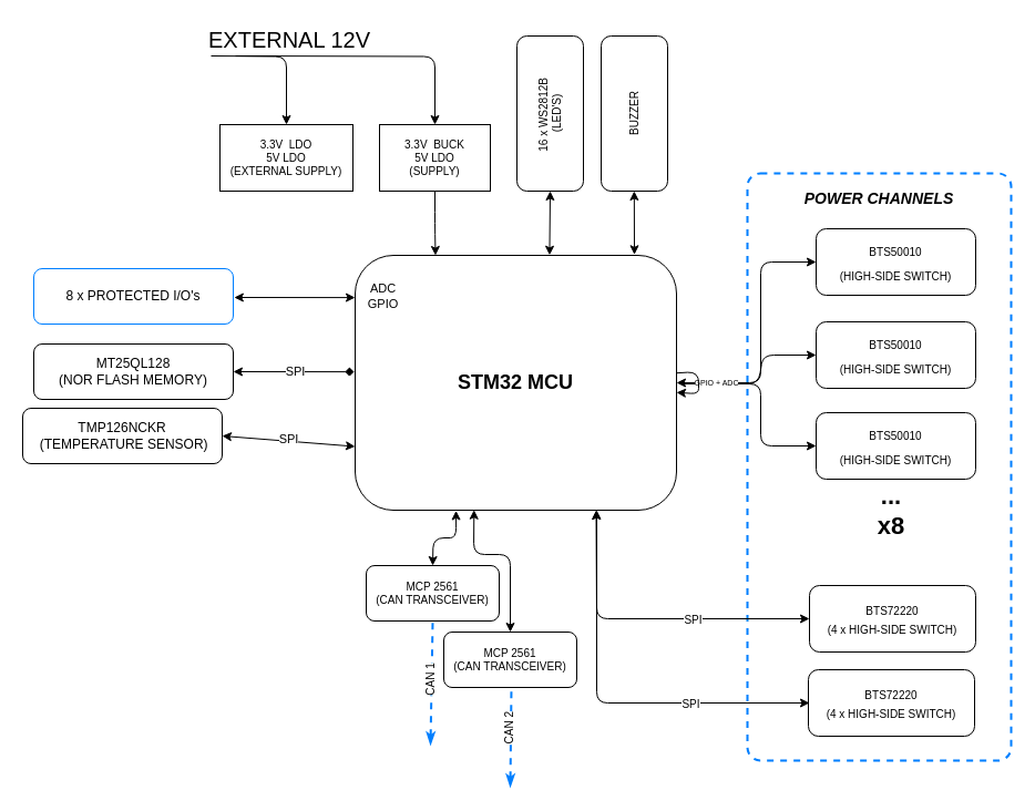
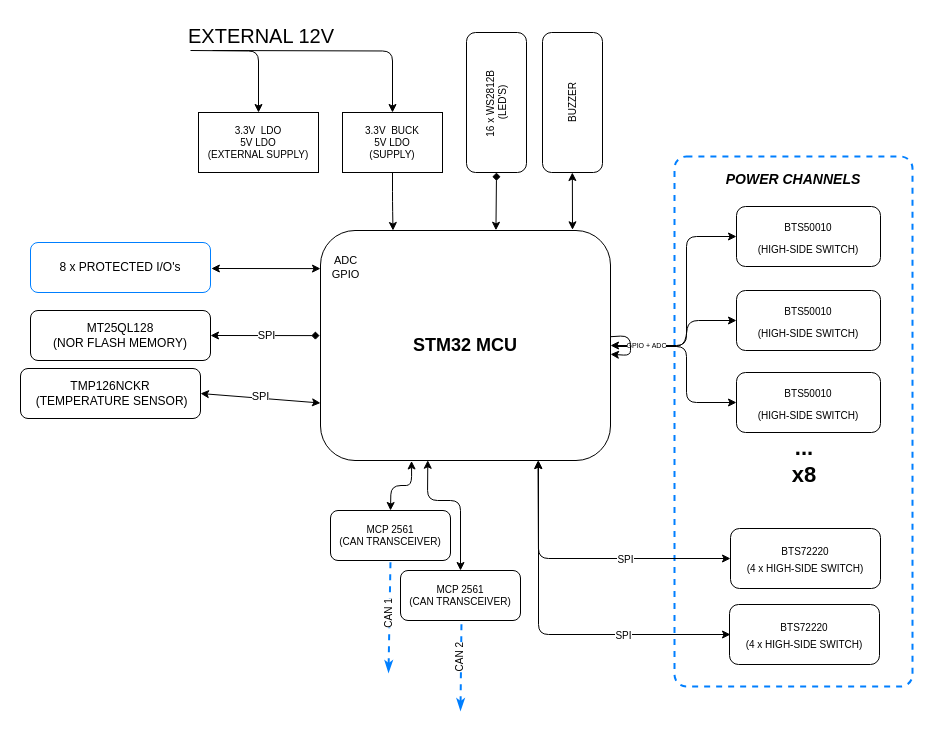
  <mxCell id="0" />
  <mxCell id="1" parent="0" />
  <mxCell id="2" value="" style="rounded=1;whiteSpace=wrap;html=1;shadow=0;glass=0;sketch=0;fontSize=8;strokeWidth=2;fillColor=none;dashed=1;strokeColor=#007FFF;perimeterSpacing=0;arcSize=5;" parent="1" vertex="1"><mxGeometry x="674" y="156" width="238" height="530" as="geometry" /></mxCell>
  <mxCell id="3" value="&lt;b&gt;&lt;font style=&quot;font-size: 18px;&quot;&gt;STM32 MCU&lt;/font&gt;&lt;/b&gt;" style="rounded=1;whiteSpace=wrap;html=1;" parent="1" vertex="1"><mxGeometry x="320" y="230" width="290" height="230" as="geometry" /></mxCell>
  <mxCell id="4" value="TMP126NCKR&lt;br&gt;&amp;nbsp;(TEMPERATURE SENSOR)" style="rounded=1;whiteSpace=wrap;html=1;" parent="1" vertex="1"><mxGeometry x="20" y="368" width="180" height="50" as="geometry" /></mxCell>
  <mxCell id="5" value="" style="endArrow=classic;startArrow=classic;html=1;exitX=1;exitY=0.5;exitDx=0;exitDy=0;entryX=0;entryY=0.75;entryDx=0;entryDy=0;" parent="1" source="4" target="3" edge="1"><mxGeometry width="50" height="50" relative="1" as="geometry"><mxPoint x="490" y="320" as="sourcePoint" /><mxPoint x="540" y="270" as="targetPoint" /></mxGeometry></mxCell>
  <mxCell id="6" value="SPI" style="edgeLabel;html=1;align=center;verticalAlign=middle;resizable=0;points=[];" parent="5" vertex="1" connectable="0"><mxGeometry x="-0.166" y="-1" relative="1" as="geometry"><mxPoint x="10" y="-2" as="offset" /></mxGeometry></mxCell>
  <mxCell id="7" value="MT25QL128&lt;br&gt;(NOR FLASH MEMORY)" style="rounded=1;whiteSpace=wrap;html=1;" parent="1" vertex="1"><mxGeometry x="30" y="310" width="180" height="50" as="geometry" /></mxCell>
  <mxCell id="8" value="" style="endArrow=diamond;startArrow=classic;html=1;exitX=1;exitY=0.5;exitDx=0;exitDy=0;entryX=-0.003;entryY=0.457;entryDx=0;entryDy=0;entryPerimeter=0;" parent="1" source="7" target="3" edge="1"><mxGeometry width="50" height="50" relative="1" as="geometry"><mxPoint x="490" y="180" as="sourcePoint" /><mxPoint x="330" y="262.5" as="targetPoint" /></mxGeometry></mxCell>
  <mxCell id="9" value="SPI" style="edgeLabel;html=1;align=center;verticalAlign=middle;resizable=0;points=[];" parent="8" vertex="1" connectable="0"><mxGeometry x="-0.166" y="-1" relative="1" as="geometry"><mxPoint x="10" y="-2" as="offset" /></mxGeometry></mxCell>
  <mxCell id="10" value="MCP 2561&lt;br&gt;(CAN TRANSCEIVER)" style="rounded=1;whiteSpace=wrap;html=1;fontSize=10;" parent="1" vertex="1"><mxGeometry x="330" y="510" width="120" height="50" as="geometry" /></mxCell>
  <mxCell id="11" value="MCP 2561&lt;br&gt;(CAN TRANSCEIVER)" style="rounded=1;whiteSpace=wrap;html=1;fontSize=10;" parent="1" vertex="1"><mxGeometry x="400" y="570" width="120" height="50" as="geometry" /></mxCell>
  <mxCell id="12" value="" style="endArrow=classic;startArrow=classic;html=1;fontSize=10;entryX=0.314;entryY=1.002;entryDx=0;entryDy=0;edgeStyle=orthogonalEdgeStyle;entryPerimeter=0;" parent="1" target="3" edge="1"><mxGeometry width="50" height="50" relative="1" as="geometry"><mxPoint x="390" y="510" as="sourcePoint" /><mxPoint x="440" y="460" as="targetPoint" /></mxGeometry></mxCell>
  <mxCell id="13" value="" style="endArrow=classic;startArrow=classic;html=1;fontSize=10;entryX=0.37;entryY=0.999;entryDx=0;entryDy=0;entryPerimeter=0;" parent="1" target="3" edge="1"><mxGeometry width="50" height="50" relative="1" as="geometry"><mxPoint x="460" y="570" as="sourcePoint" /><mxPoint x="428" y="462" as="targetPoint" /><Array as="points"><mxPoint x="460" y="500" /><mxPoint x="427" y="500" /></Array></mxGeometry></mxCell>
  <mxCell id="14" style="edgeStyle=orthogonalEdgeStyle;html=1;entryX=0.25;entryY=0;entryDx=0;entryDy=0;fontSize=10;" parent="1" source="15" target="3" edge="1"><mxGeometry relative="1" as="geometry" /></mxCell>
  <mxCell id="15" value="3.3V&amp;nbsp; BUCK&lt;br&gt;5V LDO&lt;br&gt;(SUPPLY)" style="rounded=0;whiteSpace=wrap;html=1;fontSize=10;" parent="1" vertex="1"><mxGeometry x="342" y="112" width="100" height="60" as="geometry" /></mxCell>
  <mxCell id="16" value="16 x WS2812B&amp;nbsp;&lt;br&gt;(LED'S)" style="rounded=1;whiteSpace=wrap;html=1;fontSize=10;direction=south;verticalAlign=middle;horizontal=0;" parent="1" vertex="1"><mxGeometry x="466" y="32" width="60" height="140" as="geometry" /></mxCell>
- <mxCell id="17" value="" style="endArrow=classic;startArrow=classic;html=1;fontSize=10;entryX=1;entryY=0.5;entryDx=0;entryDy=0;exitX=0.605;exitY=-0.001;exitDx=0;exitDy=0;exitPerimeter=0;" parent="1" source="3" target="16" edge="1"><mxGeometry width="50" height="50" relative="1" as="geometry"><mxPoint x="484" y="230" as="sourcePoint" /><mxPoint x="534" y="180" as="targetPoint" /></mxGeometry></mxCell>
+ <mxCell id="17" value="" style="endArrow=diamond;startArrow=classic;html=1;fontSize=10;entryX=1;entryY=0.5;entryDx=0;entryDy=0;exitX=0.605;exitY=-0.001;exitDx=0;exitDy=0;exitPerimeter=0;" parent="1" source="3" target="16" edge="1"><mxGeometry width="50" height="50" relative="1" as="geometry"><mxPoint x="484" y="230" as="sourcePoint" /><mxPoint x="534" y="180" as="targetPoint" /></mxGeometry></mxCell>
  <mxCell id="18" value="BUZZER" style="rounded=1;whiteSpace=wrap;html=1;fontSize=10;direction=south;verticalAlign=middle;horizontal=0;" parent="1" vertex="1"><mxGeometry x="542" y="32" width="60" height="140" as="geometry" /></mxCell>
  <mxCell id="19" value="" style="endArrow=classic;startArrow=classic;html=1;fontSize=10;entryX=1;entryY=0.5;entryDx=0;entryDy=0;exitX=0.869;exitY=-0.003;exitDx=0;exitDy=0;exitPerimeter=0;" parent="1" source="3" edge="1"><mxGeometry width="50" height="50" relative="1" as="geometry"><mxPoint x="571.58" y="227.47" as="sourcePoint" /><mxPoint x="571.84" y="172" as="targetPoint" /></mxGeometry></mxCell>
  <mxCell id="20" value="" style="endArrow=none;dashed=1;html=1;strokeWidth=2;fontSize=10;entryX=0.5;entryY=1;entryDx=0;entryDy=0;startArrow=classicThin;startFill=1;strokeColor=#007FFF;" parent="1" target="10" edge="1"><mxGeometry width="50" height="50" relative="1" as="geometry"><mxPoint x="388" y="672" as="sourcePoint" /><mxPoint x="486" y="420" as="targetPoint" /></mxGeometry></mxCell>
  <mxCell id="21" value="CAN 1" style="edgeLabel;html=1;align=center;verticalAlign=middle;resizable=0;points=[];fontSize=10;rotation=270;" parent="20" vertex="1" connectable="0"><mxGeometry x="-0.473" y="5" relative="1" as="geometry"><mxPoint x="4" y="-28" as="offset" /></mxGeometry></mxCell>
  <mxCell id="22" value="" style="endArrow=none;dashed=1;html=1;strokeWidth=2;fontSize=10;entryX=0.5;entryY=1;entryDx=0;entryDy=0;startArrow=classicThin;startFill=1;strokeColor=#007FFF;" parent="1" edge="1"><mxGeometry width="50" height="50" relative="1" as="geometry"><mxPoint x="460" y="710" as="sourcePoint" /><mxPoint x="461" y="620" as="targetPoint" /></mxGeometry></mxCell>
  <mxCell id="23" value="CAN 2" style="edgeLabel;html=1;align=center;verticalAlign=middle;resizable=0;points=[];fontSize=10;rotation=270;" parent="22" vertex="1" connectable="0"><mxGeometry x="-0.473" y="5" relative="1" as="geometry"><mxPoint x="4" y="-28" as="offset" /></mxGeometry></mxCell>
  <mxCell id="24" value="&lt;font style=&quot;font-size: 10px;&quot;&gt;BTS50010&lt;br&gt;(HIGH-SIDE SWITCH)&lt;/font&gt;" style="rounded=1;whiteSpace=wrap;html=1;fontSize=18;" parent="1" vertex="1"><mxGeometry x="736" y="206" width="144" height="60" as="geometry" /></mxCell>
  <mxCell id="25" value="" style="endArrow=classic;startArrow=classic;html=1;fontSize=10;entryX=0;entryY=0.5;entryDx=0;entryDy=0;exitX=1;exitY=0.5;exitDx=0;exitDy=0;" parent="1" source="3" target="24" edge="1"><mxGeometry width="50" height="50" relative="1" as="geometry"><mxPoint x="584" y="334" as="sourcePoint" /><mxPoint x="634" y="284" as="targetPoint" /><Array as="points"><mxPoint x="686" y="345" /><mxPoint x="686" y="236" /></Array></mxGeometry></mxCell>
  <mxCell id="26" value="&lt;font style=&quot;font-size: 10px;&quot;&gt;BTS50010&lt;br&gt;(HIGH-SIDE SWITCH)&lt;/font&gt;" style="rounded=1;whiteSpace=wrap;html=1;fontSize=18;" parent="1" vertex="1"><mxGeometry x="736" y="290" width="144" height="60" as="geometry" /></mxCell>
  <mxCell id="27" value="&lt;font style=&quot;font-size: 10px;&quot;&gt;BTS50010&lt;br&gt;(HIGH-SIDE SWITCH)&lt;/font&gt;" style="rounded=1;whiteSpace=wrap;html=1;fontSize=18;" parent="1" vertex="1"><mxGeometry x="736" y="372" width="144" height="60" as="geometry" /></mxCell>
  <mxCell id="28" value="" style="endArrow=classic;startArrow=none;html=1;fontSize=10;entryX=0;entryY=0.5;entryDx=0;entryDy=0;startFill=0;" parent="1" target="26" edge="1"><mxGeometry width="50" height="50" relative="1" as="geometry"><mxPoint x="614" y="346" as="sourcePoint" /><mxPoint x="738" y="238" as="targetPoint" /><Array as="points"><mxPoint x="616" y="346" /><mxPoint x="684" y="346" /><mxPoint x="688" y="320" /></Array></mxGeometry></mxCell>
  <mxCell id="29" value="&lt;font style=&quot;font-size: 7px;&quot;&gt;GPIO + ADC&lt;/font&gt;" style="endArrow=classic;startArrow=none;html=1;fontSize=10;entryX=0;entryY=0.5;entryDx=0;entryDy=0;startFill=0;" parent="1" target="27" edge="1"><mxGeometry x="-0.64" y="2" width="50" height="50" relative="1" as="geometry"><mxPoint x="614" y="346" as="sourcePoint" /><mxPoint x="736" y="320" as="targetPoint" /><Array as="points"><mxPoint x="686" y="346" /><mxPoint x="686" y="402" /></Array><mxPoint as="offset" /></mxGeometry></mxCell>
  <mxCell id="30" value="&lt;span style=&quot;font-size: 14px;&quot;&gt;&lt;b&gt;&lt;i&gt;POWER CHANNELS&lt;/i&gt;&lt;/b&gt;&lt;/span&gt;" style="text;html=1;strokeColor=none;fillColor=none;align=center;verticalAlign=middle;whiteSpace=wrap;rounded=0;fontSize=10;" parent="1" vertex="1"><mxGeometry x="702" y="164" width="182" height="30" as="geometry" /></mxCell>
  <mxCell id="31" value="&lt;font style=&quot;font-size: 22px;&quot; color=&quot;#000100&quot;&gt;&lt;b&gt;...&lt;br&gt;x8&lt;/b&gt;&lt;br&gt;&lt;/font&gt;" style="text;html=1;strokeColor=none;fillColor=none;align=center;verticalAlign=middle;whiteSpace=wrap;rounded=0;fontSize=11;" parent="1" vertex="1"><mxGeometry x="764" y="446" width="80" height="30" as="geometry" /></mxCell>
  <mxCell id="32" value="&lt;font style=&quot;font-size: 10px;&quot; color=&quot;#000000&quot;&gt;BTS72220&lt;br&gt;(4 x HIGH-SIDE SWITCH)&lt;br&gt;&lt;/font&gt;" style="rounded=1;whiteSpace=wrap;html=1;fontSize=14;fontColor=#007FFF;" parent="1" vertex="1"><mxGeometry x="730" y="528" width="150" height="60" as="geometry" /></mxCell>
  <mxCell id="33" value="&lt;font style=&quot;font-size: 10px;&quot; color=&quot;#000000&quot;&gt;BTS72220&lt;br&gt;(4 x HIGH-SIDE SWITCH)&lt;br&gt;&lt;/font&gt;" style="rounded=1;whiteSpace=wrap;html=1;fontSize=14;fontColor=#007FFF;" parent="1" vertex="1"><mxGeometry x="729" y="604" width="150" height="60" as="geometry" /></mxCell>
  <mxCell id="34" value="" style="endArrow=classic;startArrow=classic;html=1;fontSize=10;entryX=0.75;entryY=1;entryDx=0;entryDy=0;exitX=0;exitY=0.5;exitDx=0;exitDy=0;" parent="1" source="32" target="3" edge="1"><mxGeometry width="50" height="50" relative="1" as="geometry"><mxPoint x="585" y="610.23" as="sourcePoint" /><mxPoint x="552.3" y="500" as="targetPoint" /><Array as="points"><mxPoint x="538" y="558" /></Array></mxGeometry></mxCell>
  <mxCell id="35" value="SPI" style="edgeLabel;html=1;align=center;verticalAlign=middle;resizable=0;points=[];fontSize=10;fontColor=#000000;" parent="34" vertex="1" connectable="0"><mxGeometry x="-0.272" relative="1" as="geometry"><mxPoint as="offset" /></mxGeometry></mxCell>
  <mxCell id="36" value="" style="endArrow=classic;startArrow=classic;html=1;fontSize=10;exitX=0;exitY=0.5;exitDx=0;exitDy=0;" parent="1" edge="1"><mxGeometry width="50" height="50" relative="1" as="geometry"><mxPoint x="730" y="634" as="sourcePoint" /><mxPoint x="538" y="460" as="targetPoint" /><Array as="points"><mxPoint x="538" y="634" /></Array></mxGeometry></mxCell>
  <mxCell id="37" value="SPI" style="edgeLabel;html=1;align=center;verticalAlign=middle;resizable=0;points=[];fontSize=10;fontColor=#000000;" parent="36" vertex="1" connectable="0"><mxGeometry x="0.187" y="2" relative="1" as="geometry"><mxPoint x="86" y="25" as="offset" /></mxGeometry></mxCell>
  <mxCell id="38" value="8 x PROTECTED I/O's" style="rounded=1;whiteSpace=wrap;html=1;strokeColor=#007FFF;" parent="1" vertex="1"><mxGeometry x="30" y="242" width="180" height="50" as="geometry" /></mxCell>
  <mxCell id="39" value="" style="endArrow=classic;startArrow=classic;html=1;exitX=1;exitY=0.5;exitDx=0;exitDy=0;entryX=-0.003;entryY=0.457;entryDx=0;entryDy=0;entryPerimeter=0;" parent="1" edge="1"><mxGeometry width="50" height="50" relative="1" as="geometry"><mxPoint x="210.87" y="268" as="sourcePoint" /><mxPoint x="320" y="268.11" as="targetPoint" /></mxGeometry></mxCell>
  <mxCell id="40" value="ADC&lt;br&gt;GPIO" style="edgeLabel;html=1;align=center;verticalAlign=middle;resizable=0;points=[];" parent="39" vertex="1" connectable="0"><mxGeometry x="-0.166" y="-1" relative="1" as="geometry"><mxPoint x="88" y="-3" as="offset" /></mxGeometry></mxCell>
  <mxCell id="41" value="3.3V&amp;nbsp; LDO&lt;br&gt;5V LDO&lt;br&gt;(EXTERNAL SUPPLY)" style="rounded=0;whiteSpace=wrap;html=1;fontSize=10;" vertex="1" parent="1"><mxGeometry x="198" y="112" width="120" height="60" as="geometry" /></mxCell>
  <mxCell id="42" style="edgeStyle=none;html=1;" edge="1" parent="1" source="3" target="3"><mxGeometry relative="1" as="geometry" /></mxCell>
  <mxCell id="43" value="" style="endArrow=classic;html=1;fontSize=20;entryX=0.5;entryY=0;entryDx=0;entryDy=0;edgeStyle=orthogonalEdgeStyle;" edge="1" parent="1" target="41"><mxGeometry width="50" height="50" relative="1" as="geometry"><mxPoint x="190" y="50" as="sourcePoint" /><mxPoint x="420" y="152" as="targetPoint" /></mxGeometry></mxCell>
  <mxCell id="44" value="" style="endArrow=classic;html=1;fontSize=20;entryX=0.5;entryY=0;entryDx=0;entryDy=0;edgeStyle=orthogonalEdgeStyle;" edge="1" parent="1" target="15"><mxGeometry width="50" height="50" relative="1" as="geometry"><mxPoint x="212" y="50" as="sourcePoint" /><mxPoint x="392" y="112" as="targetPoint" /></mxGeometry></mxCell>
  <mxCell id="45" value="EXTERNAL 12V" style="text;html=1;strokeColor=none;fillColor=none;align=center;verticalAlign=middle;whiteSpace=wrap;rounded=0;fontSize=20;" vertex="1" parent="1"><mxGeometry x="164" y="20" width="194" height="30" as="geometry" /></mxCell>
